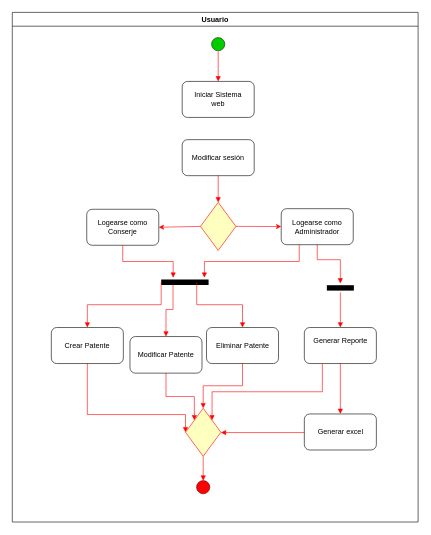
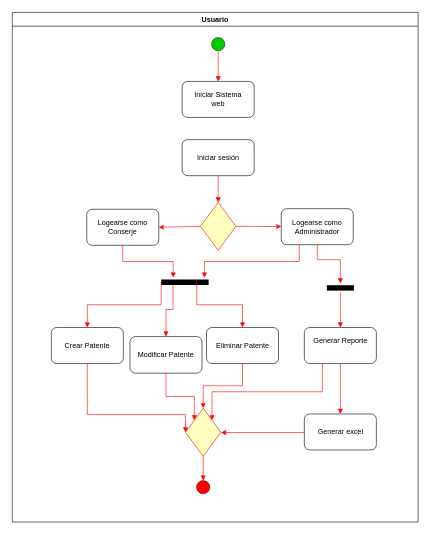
  <mxCell id="0" />
  <mxCell id="1" parent="0" />
  <mxCell id="2" value="Usuario" style="swimlane;whiteSpace=wrap" parent="1" vertex="1"><mxGeometry x="20" y="20" width="676" height="849" as="geometry" /></mxCell>
  <mxCell id="3" value="" style="edgeStyle=elbowEdgeStyle;rounded=0;orthogonalLoop=1;jettySize=auto;elbow=vertical;html=1;endArrow=block;endFill=1;strokeColor=#FF0000;" edge="1" parent="2" target="10"><mxGeometry relative="1" as="geometry"><mxPoint x="343" y="65" as="sourcePoint" /></mxGeometry></mxCell>
  <mxCell id="4" value="" style="ellipse;shape=startState;fillColor=#00CC00;strokeColor=#003300;" parent="2" vertex="1"><mxGeometry x="328" y="38" width="30" height="30" as="geometry" /></mxCell>
  <mxCell id="5" value="" style="rhombus;fillColor=#ffffc0;strokeColor=#ff0000;rotation=90;" vertex="1" parent="2"><mxGeometry x="303" y="327" width="80" height="59" as="geometry" /></mxCell>
  <mxCell id="6" style="edgeStyle=elbowEdgeStyle;rounded=0;orthogonalLoop=1;jettySize=auto;elbow=vertical;html=1;exitX=0.75;exitY=0.5;exitDx=0;exitDy=0;exitPerimeter=0;entryX=0.5;entryY=0;entryDx=0;entryDy=0;endArrow=block;endFill=1;strokeColor=#FF0000;" edge="1" parent="2" source="7" target="21"><mxGeometry relative="1" as="geometry" /></mxCell>
  <mxCell id="7" value="" style="shape=line;strokeWidth=9;strokeColor=#000000;rotation=90;direction=south;" vertex="1" parent="2"><mxGeometry x="280" y="410" width="15" height="79" as="geometry" /></mxCell>
  <mxCell id="8" value="" style="endArrow=classic;html=1;strokeColor=#FF0000;exitX=0.5;exitY=1;exitDx=0;exitDy=0;entryX=1;entryY=0.5;entryDx=0;entryDy=0;" edge="1" parent="2" source="5" target="11"><mxGeometry width="50" height="50" relative="1" as="geometry"><mxPoint x="315.5" y="347.5" as="sourcePoint" /><mxPoint x="255.5" y="347.5" as="targetPoint" /></mxGeometry></mxCell>
  <mxCell id="9" value="" style="ellipse;shape=startState;fillColor=#FF0000;strokeColor=#660000;" vertex="1" parent="2"><mxGeometry x="303" y="776" width="30" height="30" as="geometry" /></mxCell>
  <mxCell id="10" value="Iniciar Sistema&lt;br&gt;web" style="rounded=1;whiteSpace=wrap;html=1;strokeColor=#000000;strokeWidth=1;fillColor=none;" vertex="1" parent="2"><mxGeometry x="283" y="115" width="120" height="60" as="geometry" /></mxCell>
  <mxCell id="11" value="Logearse como&lt;br&gt;Conserje&lt;br&gt;" style="rounded=1;whiteSpace=wrap;html=1;strokeColor=#000000;strokeWidth=1;fillColor=none;" vertex="1" parent="2"><mxGeometry x="124" y="328" width="120" height="60" as="geometry" /></mxCell>
  <mxCell id="12" value="Logearse como&lt;br&gt;Administrador&lt;br&gt;" style="rounded=1;whiteSpace=wrap;html=1;fillColor=none;" vertex="1" parent="2"><mxGeometry x="448" y="327" width="120" height="60" as="geometry" /></mxCell>
  <mxCell id="13" value="" style="endArrow=classic;html=1;strokeColor=#FF0000;exitX=0.5;exitY=0;exitDx=0;exitDy=0;" edge="1" parent="2" source="5" target="12"><mxGeometry width="50" height="50" relative="1" as="geometry"><mxPoint x="373" y="368.5" as="sourcePoint" /><mxPoint x="433" y="348" as="targetPoint" /></mxGeometry></mxCell>
  <mxCell id="14" value="" style="edgeStyle=orthogonalEdgeStyle;rounded=0;orthogonalLoop=1;jettySize=auto;html=1;endArrow=block;endFill=1;strokeColor=#FF0000;" edge="1" parent="2" source="15" target="19"><mxGeometry relative="1" as="geometry" /></mxCell>
  <mxCell id="15" value="" style="shape=line;strokeWidth=9;strokeColor=#000000;rotation=90;direction=north;" vertex="1" parent="2"><mxGeometry x="539" y="436.5" width="15" height="45" as="geometry" /></mxCell>
  <mxCell id="16" style="edgeStyle=elbowEdgeStyle;rounded=0;orthogonalLoop=1;jettySize=auto;elbow=vertical;html=1;entryX=0.5;entryY=0;entryDx=0;entryDy=0;endArrow=block;endFill=1;strokeColor=#FF0000;" edge="1" parent="2" source="17" target="35"><mxGeometry relative="1" as="geometry"><mxPoint x="358" y="680" as="targetPoint" /></mxGeometry></mxCell>
  <mxCell id="17" value="Generar excel&lt;br&gt;" style="rounded=1;whiteSpace=wrap;html=1;strokeColor=#000000;strokeWidth=1;fillColor=none;" vertex="1" parent="2"><mxGeometry x="486.5" y="669" width="120" height="60" as="geometry" /></mxCell>
  <mxCell id="18" value="" style="edgeStyle=orthogonalEdgeStyle;rounded=0;orthogonalLoop=1;jettySize=auto;html=1;endArrow=block;endFill=1;strokeColor=#FF0000;" edge="1" parent="2" source="19" target="17"><mxGeometry relative="1" as="geometry" /></mxCell>
  <mxCell id="19" value="Generar Reporte&lt;br&gt;&lt;br&gt;" style="rounded=1;whiteSpace=wrap;html=1;strokeColor=#000000;strokeWidth=1;fillColor=none;" vertex="1" parent="2"><mxGeometry x="486.5" y="525" width="120" height="60" as="geometry" /></mxCell>
  <mxCell id="20" style="edgeStyle=elbowEdgeStyle;rounded=0;orthogonalLoop=1;jettySize=auto;elbow=vertical;html=1;exitX=0.5;exitY=1;exitDx=0;exitDy=0;entryX=0;entryY=1;entryDx=0;entryDy=0;endArrow=block;endFill=1;strokeColor=#FF0000;" edge="1" parent="2" source="21" target="35"><mxGeometry relative="1" as="geometry"><mxPoint x="298" y="650" as="targetPoint" /></mxGeometry></mxCell>
  <mxCell id="21" value="Modificar Patente" style="rounded=1;whiteSpace=wrap;html=1;strokeColor=#000000;strokeWidth=1;fillColor=none;" vertex="1" parent="2"><mxGeometry x="196" y="540" width="120" height="61" as="geometry" /></mxCell>
  <mxCell id="22" style="edgeStyle=elbowEdgeStyle;rounded=0;orthogonalLoop=1;jettySize=auto;elbow=vertical;html=1;exitX=0.5;exitY=1;exitDx=0;exitDy=0;entryX=0.5;entryY=1;entryDx=0;entryDy=0;endArrow=block;endFill=1;strokeColor=#FF0000;" edge="1" parent="2" source="23" target="35"><mxGeometry relative="1" as="geometry"><mxPoint x="238" y="680" as="targetPoint" /><Array as="points"><mxPoint x="160" y="670" /><mxPoint x="160" y="665" /></Array></mxGeometry></mxCell>
  <mxCell id="23" value="Crear Patente&lt;br&gt;" style="rounded=1;whiteSpace=wrap;html=1;strokeColor=#000000;strokeWidth=1;fillColor=none;" vertex="1" parent="2"><mxGeometry x="65" y="525" width="120" height="60" as="geometry" /></mxCell>
  <mxCell id="24" style="edgeStyle=elbowEdgeStyle;rounded=0;orthogonalLoop=1;jettySize=auto;elbow=vertical;html=1;exitX=0.5;exitY=1;exitDx=0;exitDy=0;entryX=0;entryY=0.5;entryDx=0;entryDy=0;endArrow=block;endFill=1;strokeColor=#FF0000;" edge="1" parent="2" source="25" target="35"><mxGeometry relative="1" as="geometry"><mxPoint x="328" y="650" as="targetPoint" /></mxGeometry></mxCell>
  <mxCell id="25" value="Eliminar Patente&lt;br&gt;" style="rounded=1;whiteSpace=wrap;html=1;strokeColor=#000000;strokeWidth=1;fillColor=none;" vertex="1" parent="2"><mxGeometry x="323.5" y="525" width="120" height="60" as="geometry" /></mxCell>
  <mxCell id="26" style="edgeStyle=elbowEdgeStyle;rounded=0;orthogonalLoop=1;jettySize=auto;elbow=vertical;html=1;exitX=0.5;exitY=1;exitDx=0;exitDy=0;endArrow=block;endFill=1;strokeColor=#FF0000;" edge="1" parent="2" source="12" target="15"><mxGeometry relative="1" as="geometry"><mxPoint x="551.5" y="438" as="targetPoint" /></mxGeometry></mxCell>
  <mxCell id="27" style="edgeStyle=elbowEdgeStyle;rounded=0;orthogonalLoop=1;jettySize=auto;elbow=vertical;html=1;exitX=1;exitY=0.5;exitDx=0;exitDy=0;exitPerimeter=0;endArrow=block;endFill=1;strokeColor=#FF0000;entryX=0.5;entryY=0;entryDx=0;entryDy=0;" edge="1" parent="2" source="7" target="23"><mxGeometry relative="1" as="geometry"><mxPoint x="131" y="512" as="targetPoint" /></mxGeometry></mxCell>
  <mxCell id="28" value="" style="edgeStyle=elbowEdgeStyle;rounded=0;orthogonalLoop=1;jettySize=auto;elbow=vertical;html=1;endArrow=block;endFill=1;strokeColor=#FF0000;" edge="1" parent="2" source="29" target="5"><mxGeometry relative="1" as="geometry" /></mxCell>
- <mxCell id="29" value="Modificar sesión" style="rounded=1;whiteSpace=wrap;html=1;strokeColor=#000000;strokeWidth=1;fillColor=none;" vertex="1" parent="2"><mxGeometry x="283" y="212" width="120" height="60" as="geometry" /></mxCell>
+ <mxCell id="29" value="Iniciar sesión" style="rounded=1;whiteSpace=wrap;html=1;strokeColor=#000000;strokeWidth=1;fillColor=none;" vertex="1" parent="2"><mxGeometry x="283" y="212" width="120" height="60" as="geometry" /></mxCell>
  <mxCell id="30" style="edgeStyle=elbowEdgeStyle;rounded=0;orthogonalLoop=1;jettySize=auto;elbow=vertical;html=1;exitX=0.5;exitY=1;exitDx=0;exitDy=0;endArrow=block;endFill=1;strokeColor=#FF0000;" edge="1" parent="2" source="11"><mxGeometry relative="1" as="geometry"><mxPoint x="268" y="442" as="targetPoint" /></mxGeometry></mxCell>
  <mxCell id="31" style="edgeStyle=elbowEdgeStyle;rounded=0;orthogonalLoop=1;jettySize=auto;elbow=vertical;html=1;endArrow=block;endFill=1;strokeColor=#FF0000;entryX=0.5;entryY=0;entryDx=0;entryDy=0;exitX=0.25;exitY=0.5;exitDx=0;exitDy=0;exitPerimeter=0;" edge="1" parent="2" source="7" target="25"><mxGeometry relative="1" as="geometry"><mxPoint x="371" y="550" as="targetPoint" /><mxPoint x="307" y="488" as="sourcePoint" /></mxGeometry></mxCell>
  <mxCell id="32" style="edgeStyle=elbowEdgeStyle;rounded=0;orthogonalLoop=1;jettySize=auto;elbow=vertical;html=1;exitX=0.25;exitY=1;exitDx=0;exitDy=0;entryX=0;entryY=0;entryDx=0;entryDy=0;endArrow=block;endFill=1;strokeColor=#FF0000;" edge="1" parent="2" source="19" target="35"><mxGeometry relative="1" as="geometry"><mxPoint x="358" y="665" as="targetPoint" /></mxGeometry></mxCell>
  <mxCell id="33" style="edgeStyle=elbowEdgeStyle;rounded=0;orthogonalLoop=1;jettySize=auto;elbow=vertical;html=1;exitX=0.25;exitY=1;exitDx=0;exitDy=0;endArrow=block;endFill=1;strokeColor=#FF0000;" edge="1" parent="2" source="12"><mxGeometry relative="1" as="geometry"><mxPoint x="320" y="442" as="targetPoint" /></mxGeometry></mxCell>
  <mxCell id="34" value="" style="edgeStyle=orthogonalEdgeStyle;rounded=0;orthogonalLoop=1;jettySize=auto;html=1;endArrow=block;endFill=1;strokeColor=#FF0000;" edge="1" parent="2" source="35"><mxGeometry relative="1" as="geometry"><mxPoint x="318" y="780" as="targetPoint" /></mxGeometry></mxCell>
  <mxCell id="35" value="" style="rhombus;fillColor=#ffffc0;strokeColor=#ff0000;rotation=90;" vertex="1" parent="2"><mxGeometry x="278" y="670" width="80" height="59" as="geometry" /></mxCell>
